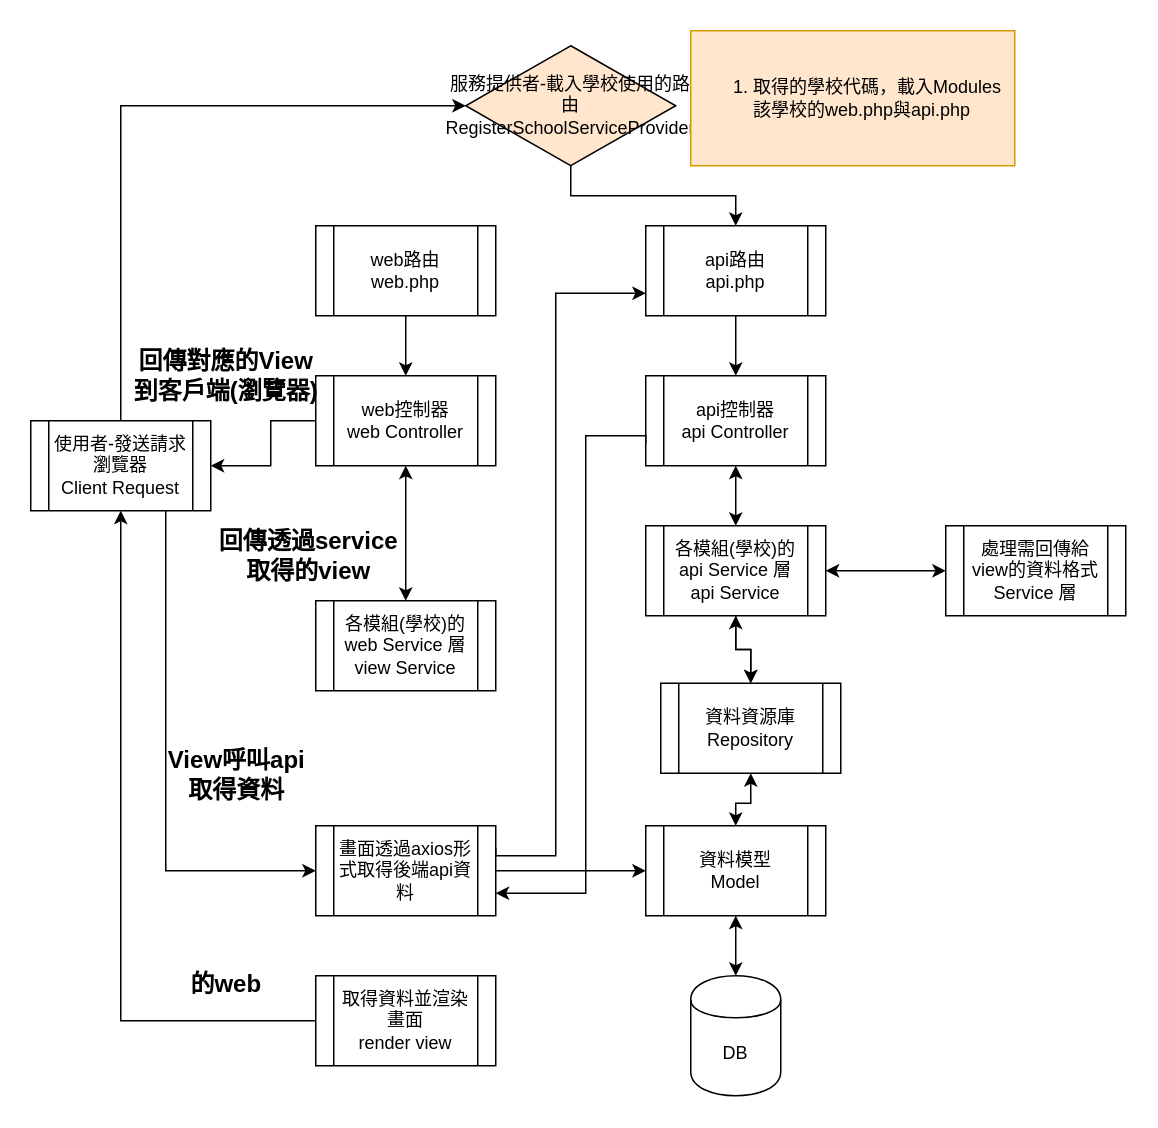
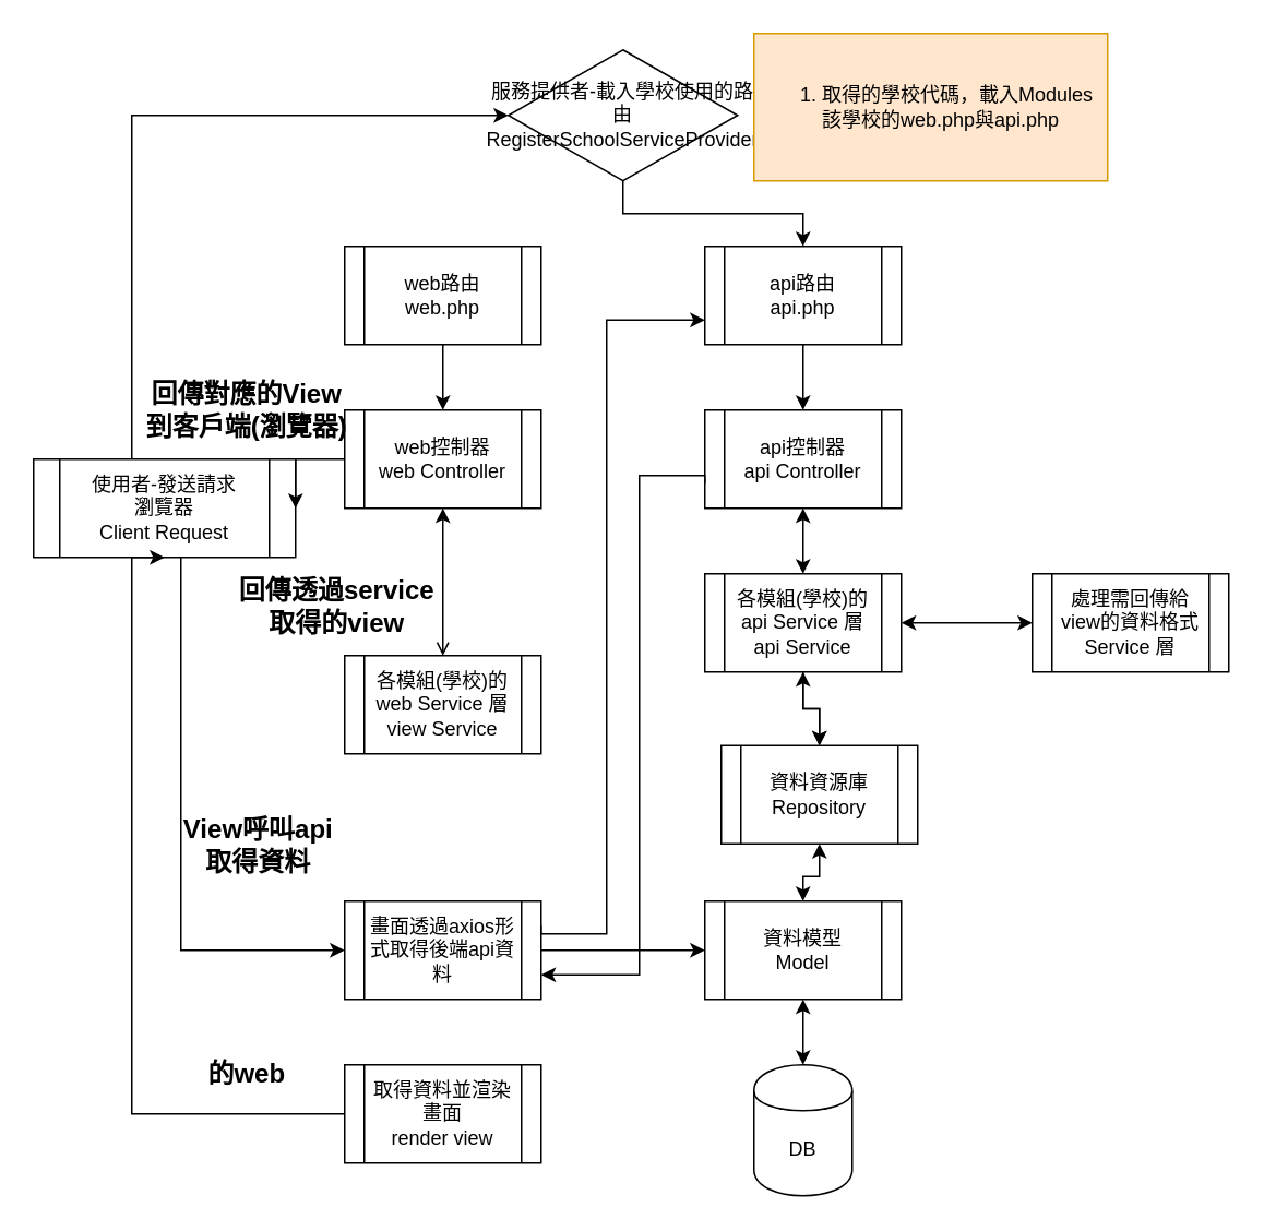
  <mxCell id="0" />
  <mxCell id="1" parent="0" />
  <mxCell id="2" value="" style="edgeStyle=orthogonalEdgeStyle;rounded=0;orthogonalLoop=1;jettySize=auto;html=1;exitX=0.5;exitY=0;exitDx=0;exitDy=0;" parent="1" source="4" target="5" edge="1"><mxGeometry relative="1" as="geometry"><Array as="points"><mxPoint x="80" y="70" /></Array></mxGeometry></mxCell>
  <mxCell id="3" value="" style="edgeStyle=orthogonalEdgeStyle;rounded=0;orthogonalLoop=1;jettySize=auto;html=1;startArrow=none;startFill=0;entryX=0;entryY=0.5;entryDx=0;entryDy=0;" edge="1" parent="1" source="4" target="16"><mxGeometry relative="1" as="geometry"><mxPoint x="80" y="420" as="targetPoint" /><Array as="points"><mxPoint x="110" y="580" /></Array></mxGeometry></mxCell>
- <mxCell id="4" value="使用者-發送請求&lt;br&gt;瀏覽器&lt;br&gt;Client Request" style="shape=process;whiteSpace=wrap;html=1;backgroundOutline=1;" parent="1" vertex="1"><mxGeometry x="20" y="280" width="120" height="60" as="geometry" /></mxCell>
- <mxCell id="5" value="服務提供者-載入學校使用的路由&lt;br&gt;RegisterSchoolServiceProvider" style="rhombus;whiteSpace=wrap;html=1;fillColor=#ffe6cc;" parent="1" vertex="1"><mxGeometry x="310" y="30" width="140" height="80" as="geometry" /></mxCell>
+ <mxCell id="4" value="使用者-發送請求&lt;br&gt;瀏覽器&lt;br&gt;Client Request" style="shape=process;whiteSpace=wrap;html=1;backgroundOutline=1;" parent="1" vertex="1"><mxGeometry x="20" y="280" width="160" height="60" as="geometry" /></mxCell>
+ <mxCell id="5" value="服務提供者-載入學校使用的路由&lt;br&gt;RegisterSchoolServiceProvider" style="rhombus;whiteSpace=wrap;html=1;" parent="1" vertex="1"><mxGeometry x="310" y="30" width="140" height="80" as="geometry" /></mxCell>
  <mxCell id="6" value="&lt;ol&gt;&lt;li&gt;取得的學校代碼，載入Modules該學校的web.php與api.php&lt;/li&gt;&lt;/ol&gt;" style="text;html=1;strokeColor=#d79b00;fillColor=#ffe6cc;align=left;verticalAlign=middle;whiteSpace=wrap;rounded=0;" parent="1" vertex="1"><mxGeometry x="460" y="20" width="216" height="90" as="geometry" /></mxCell>
  <mxCell id="7" value="" style="edgeStyle=orthogonalEdgeStyle;rounded=0;orthogonalLoop=1;jettySize=auto;html=1;" parent="1" source="8" target="13" edge="1"><mxGeometry relative="1" as="geometry" /></mxCell>
  <mxCell id="8" value="web路由&lt;br&gt;web.php" style="shape=process;whiteSpace=wrap;html=1;backgroundOutline=1;" parent="1" vertex="1"><mxGeometry x="210" y="150" width="120" height="60" as="geometry" /></mxCell>
  <mxCell id="9" value="" style="edgeStyle=orthogonalEdgeStyle;rounded=0;orthogonalLoop=1;jettySize=auto;html=1;startArrow=none;startFill=0;entryX=0.5;entryY=0;entryDx=0;entryDy=0;" parent="1" source="10" target="18" edge="1"><mxGeometry relative="1" as="geometry"><mxPoint x="490" y="230" as="targetPoint" /></mxGeometry></mxCell>
  <mxCell id="10" value="api路由&lt;br&gt;api.php" style="shape=process;whiteSpace=wrap;html=1;backgroundOutline=1;" parent="1" vertex="1"><mxGeometry x="430" y="150" width="120" height="60" as="geometry" /></mxCell>
  <mxCell id="11" value="" style="edgeStyle=orthogonalEdgeStyle;rounded=0;orthogonalLoop=1;jettySize=auto;html=1;exitX=0.5;exitY=1;exitDx=0;exitDy=0;entryX=0.5;entryY=0;entryDx=0;entryDy=0;" parent="1" source="5" target="10" edge="1"><mxGeometry relative="1" as="geometry"><mxPoint x="350" y="120" as="sourcePoint" /><mxPoint x="270" y="190" as="targetPoint" /></mxGeometry></mxCell>
- <mxCell id="12" value="" style="edgeStyle=orthogonalEdgeStyle;rounded=0;orthogonalLoop=1;jettySize=auto;html=1;startArrow=classic;startFill=1;" parent="1" source="13" target="14" edge="1"><mxGeometry relative="1" as="geometry" /></mxCell>
+ <mxCell id="12" value="" style="edgeStyle=orthogonalEdgeStyle;rounded=0;orthogonalLoop=1;jettySize=auto;html=1;startArrow=classic;startFill=1;endArrow=open;" parent="1" source="13" target="14" edge="1"><mxGeometry relative="1" as="geometry" /></mxCell>
  <mxCell id="13" value="web控制器&lt;br&gt;web Controller" style="shape=process;whiteSpace=wrap;html=1;backgroundOutline=1;" parent="1" vertex="1"><mxGeometry x="210" y="250" width="120" height="60" as="geometry" /></mxCell>
  <mxCell id="14" value="&lt;span&gt;各模組(學校)的web Service 層&lt;/span&gt;&lt;br&gt;&lt;span&gt;view Service&lt;/span&gt;" style="shape=process;whiteSpace=wrap;html=1;backgroundOutline=1;" parent="1" vertex="1"><mxGeometry x="210" y="400" width="120" height="60" as="geometry" /></mxCell>
  <mxCell id="15" value="" style="edgeStyle=orthogonalEdgeStyle;rounded=0;orthogonalLoop=1;jettySize=auto;html=1;startArrow=none;startFill=0;" parent="1" source="16" target="26" edge="1"><mxGeometry relative="1" as="geometry" /></mxCell>
  <mxCell id="16" value="畫面透過axios形式取得後端api資料" style="shape=process;whiteSpace=wrap;html=1;backgroundOutline=1;" parent="1" vertex="1"><mxGeometry x="210" y="550" width="120" height="60" as="geometry" /></mxCell>
  <mxCell id="17" value="" style="edgeStyle=orthogonalEdgeStyle;rounded=0;orthogonalLoop=1;jettySize=auto;html=1;startArrow=classic;startFill=1;" parent="1" source="18" target="22" edge="1"><mxGeometry relative="1" as="geometry" /></mxCell>
  <mxCell id="18" value="api控制器&lt;br&gt;api Controller" style="shape=process;whiteSpace=wrap;html=1;backgroundOutline=1;" parent="1" vertex="1"><mxGeometry x="430" y="250" width="120" height="60" as="geometry" /></mxCell>
  <mxCell id="19" value="" style="edgeStyle=orthogonalEdgeStyle;rounded=0;orthogonalLoop=1;jettySize=auto;html=1;" parent="1" source="22" target="25" edge="1"><mxGeometry relative="1" as="geometry" /></mxCell>
  <mxCell id="20" value="" style="edgeStyle=orthogonalEdgeStyle;rounded=0;orthogonalLoop=1;jettySize=auto;html=1;startArrow=classic;startFill=1;" parent="1" source="22" target="25" edge="1"><mxGeometry relative="1" as="geometry" /></mxCell>
  <mxCell id="21" value="" style="edgeStyle=orthogonalEdgeStyle;rounded=0;orthogonalLoop=1;jettySize=auto;html=1;startArrow=classic;startFill=1;" parent="1" source="22" target="31" edge="1"><mxGeometry relative="1" as="geometry" /></mxCell>
  <mxCell id="22" value="各模組(學校)的api Service 層&lt;br&gt;api Service" style="shape=process;whiteSpace=wrap;html=1;backgroundOutline=1;" parent="1" vertex="1"><mxGeometry x="430" y="350" width="120" height="60" as="geometry" /></mxCell>
  <mxCell id="23" value="DB" style="shape=cylinder;whiteSpace=wrap;html=1;boundedLbl=1;backgroundOutline=1;" parent="1" vertex="1"><mxGeometry x="460" y="650" width="60" height="80" as="geometry" /></mxCell>
  <mxCell id="24" value="" style="edgeStyle=orthogonalEdgeStyle;rounded=0;orthogonalLoop=1;jettySize=auto;html=1;startArrow=classic;startFill=1;" parent="1" source="25" target="26" edge="1"><mxGeometry relative="1" as="geometry" /></mxCell>
  <mxCell id="25" value="資料資源庫&lt;br&gt;Repository" style="shape=process;whiteSpace=wrap;html=1;backgroundOutline=1;" parent="1" vertex="1"><mxGeometry x="440" y="455" width="120" height="60" as="geometry" /></mxCell>
  <mxCell id="26" value="資料模型&lt;br&gt;Model" style="shape=process;whiteSpace=wrap;html=1;backgroundOutline=1;" parent="1" vertex="1"><mxGeometry x="430" y="550" width="120" height="60" as="geometry" /></mxCell>
  <mxCell id="27" value="" style="edgeStyle=orthogonalEdgeStyle;rounded=0;orthogonalLoop=1;jettySize=auto;html=1;entryX=0;entryY=0.75;entryDx=0;entryDy=0;exitX=1;exitY=0.25;exitDx=0;exitDy=0;" parent="1" source="16" target="10" edge="1"><mxGeometry relative="1" as="geometry"><mxPoint x="280" y="360" as="sourcePoint" /><mxPoint x="430" y="400" as="targetPoint" /><Array as="points"><mxPoint x="330" y="570" /><mxPoint x="370" y="570" /><mxPoint x="370" y="195" /></Array></mxGeometry></mxCell>
  <mxCell id="28" value="取得資料並渲染畫面&lt;br&gt;render view" style="shape=process;whiteSpace=wrap;html=1;backgroundOutline=1;" parent="1" vertex="1"><mxGeometry x="210" y="650" width="120" height="60" as="geometry" /></mxCell>
  <mxCell id="29" value="" style="edgeStyle=orthogonalEdgeStyle;rounded=0;orthogonalLoop=1;jettySize=auto;html=1;verticalAlign=middle;exitX=0.5;exitY=1;exitDx=0;exitDy=0;startArrow=classic;startFill=1;" parent="1" source="26" target="23" edge="1"><mxGeometry relative="1" as="geometry" /></mxCell>
  <mxCell id="30" value="" style="edgeStyle=orthogonalEdgeStyle;rounded=0;orthogonalLoop=1;jettySize=auto;html=1;exitX=0;exitY=0.75;exitDx=0;exitDy=0;entryX=1;entryY=0.75;entryDx=0;entryDy=0;" parent="1" edge="1"><mxGeometry relative="1" as="geometry"><mxPoint x="430" y="295" as="sourcePoint" /><mxPoint x="330" y="595" as="targetPoint" /><Array as="points"><mxPoint x="430" y="290" /><mxPoint x="390" y="290" /><mxPoint x="390" y="595" /></Array></mxGeometry></mxCell>
  <mxCell id="31" value="處理需回傳給view的資料格式&lt;br&gt;Service 層" style="shape=process;whiteSpace=wrap;html=1;backgroundOutline=1;" parent="1" vertex="1"><mxGeometry x="630" y="350" width="120" height="60" as="geometry" /></mxCell>
  <mxCell id="32" value="" style="edgeStyle=orthogonalEdgeStyle;rounded=0;orthogonalLoop=1;jettySize=auto;html=1;entryX=1;entryY=0.5;entryDx=0;entryDy=0;exitX=0;exitY=0.5;exitDx=0;exitDy=0;fontStyle=0" edge="1" parent="1" source="13" target="4"><mxGeometry relative="1" as="geometry"><mxPoint x="190" y="400" as="sourcePoint" /><mxPoint x="120" y="635" as="targetPoint" /><Array as="points"><mxPoint x="180" y="280" /><mxPoint x="180" y="310" /></Array></mxGeometry></mxCell>
  <mxCell id="33" value="&lt;font style=&quot;font-size: 16px&quot;&gt;回傳對應的View&lt;br&gt;到客戶端(瀏覽器)&lt;/font&gt;" style="text;html=1;align=center;verticalAlign=middle;resizable=0;points=[];autosize=1;fontStyle=1" vertex="1" parent="1"><mxGeometry x="80" y="230" width="140" height="40" as="geometry" /></mxCell>
  <mxCell id="34" value="" style="edgeStyle=orthogonalEdgeStyle;rounded=0;orthogonalLoop=1;jettySize=auto;html=1;entryX=0.5;entryY=1;entryDx=0;entryDy=0;exitX=0;exitY=0.5;exitDx=0;exitDy=0;fontStyle=0" edge="1" parent="1" source="28" target="4"><mxGeometry relative="1" as="geometry"><mxPoint x="140" y="660" as="sourcePoint" /><mxPoint x="70" y="690" as="targetPoint" /><Array as="points"><mxPoint x="80" y="680" /></Array></mxGeometry></mxCell>
  <mxCell id="35" value="&lt;font style=&quot;font-size: 16px&quot;&gt;View呼叫api&lt;br&gt;取得資料&lt;/font&gt;" style="text;html=1;align=center;verticalAlign=middle;resizable=0;points=[];autosize=1;fontStyle=1" vertex="1" parent="1"><mxGeometry x="102" y="496" width="110" height="40" as="geometry" /></mxCell>
  <mxCell id="36" value="&lt;font style=&quot;font-size: 16px&quot;&gt;的web&lt;/font&gt;" style="text;html=1;align=center;verticalAlign=middle;resizable=0;points=[];autosize=1;fontStyle=1;fontSize=14;" vertex="1" parent="1"><mxGeometry x="85" y="645" width="130" height="20" as="geometry" /></mxCell>
  <mxCell id="37" value="&lt;b style=&quot;font-size: 16px&quot;&gt;回傳&lt;/b&gt;&lt;span style=&quot;font-size: 16px&quot;&gt;&lt;b&gt;透過service&lt;br&gt;取得的view&lt;br&gt;&lt;/b&gt;&lt;/span&gt;" style="text;html=1;align=center;verticalAlign=middle;resizable=0;points=[];autosize=1;fontSize=14;" vertex="1" parent="1"><mxGeometry x="140" y="350" width="130" height="40" as="geometry" /></mxCell>
